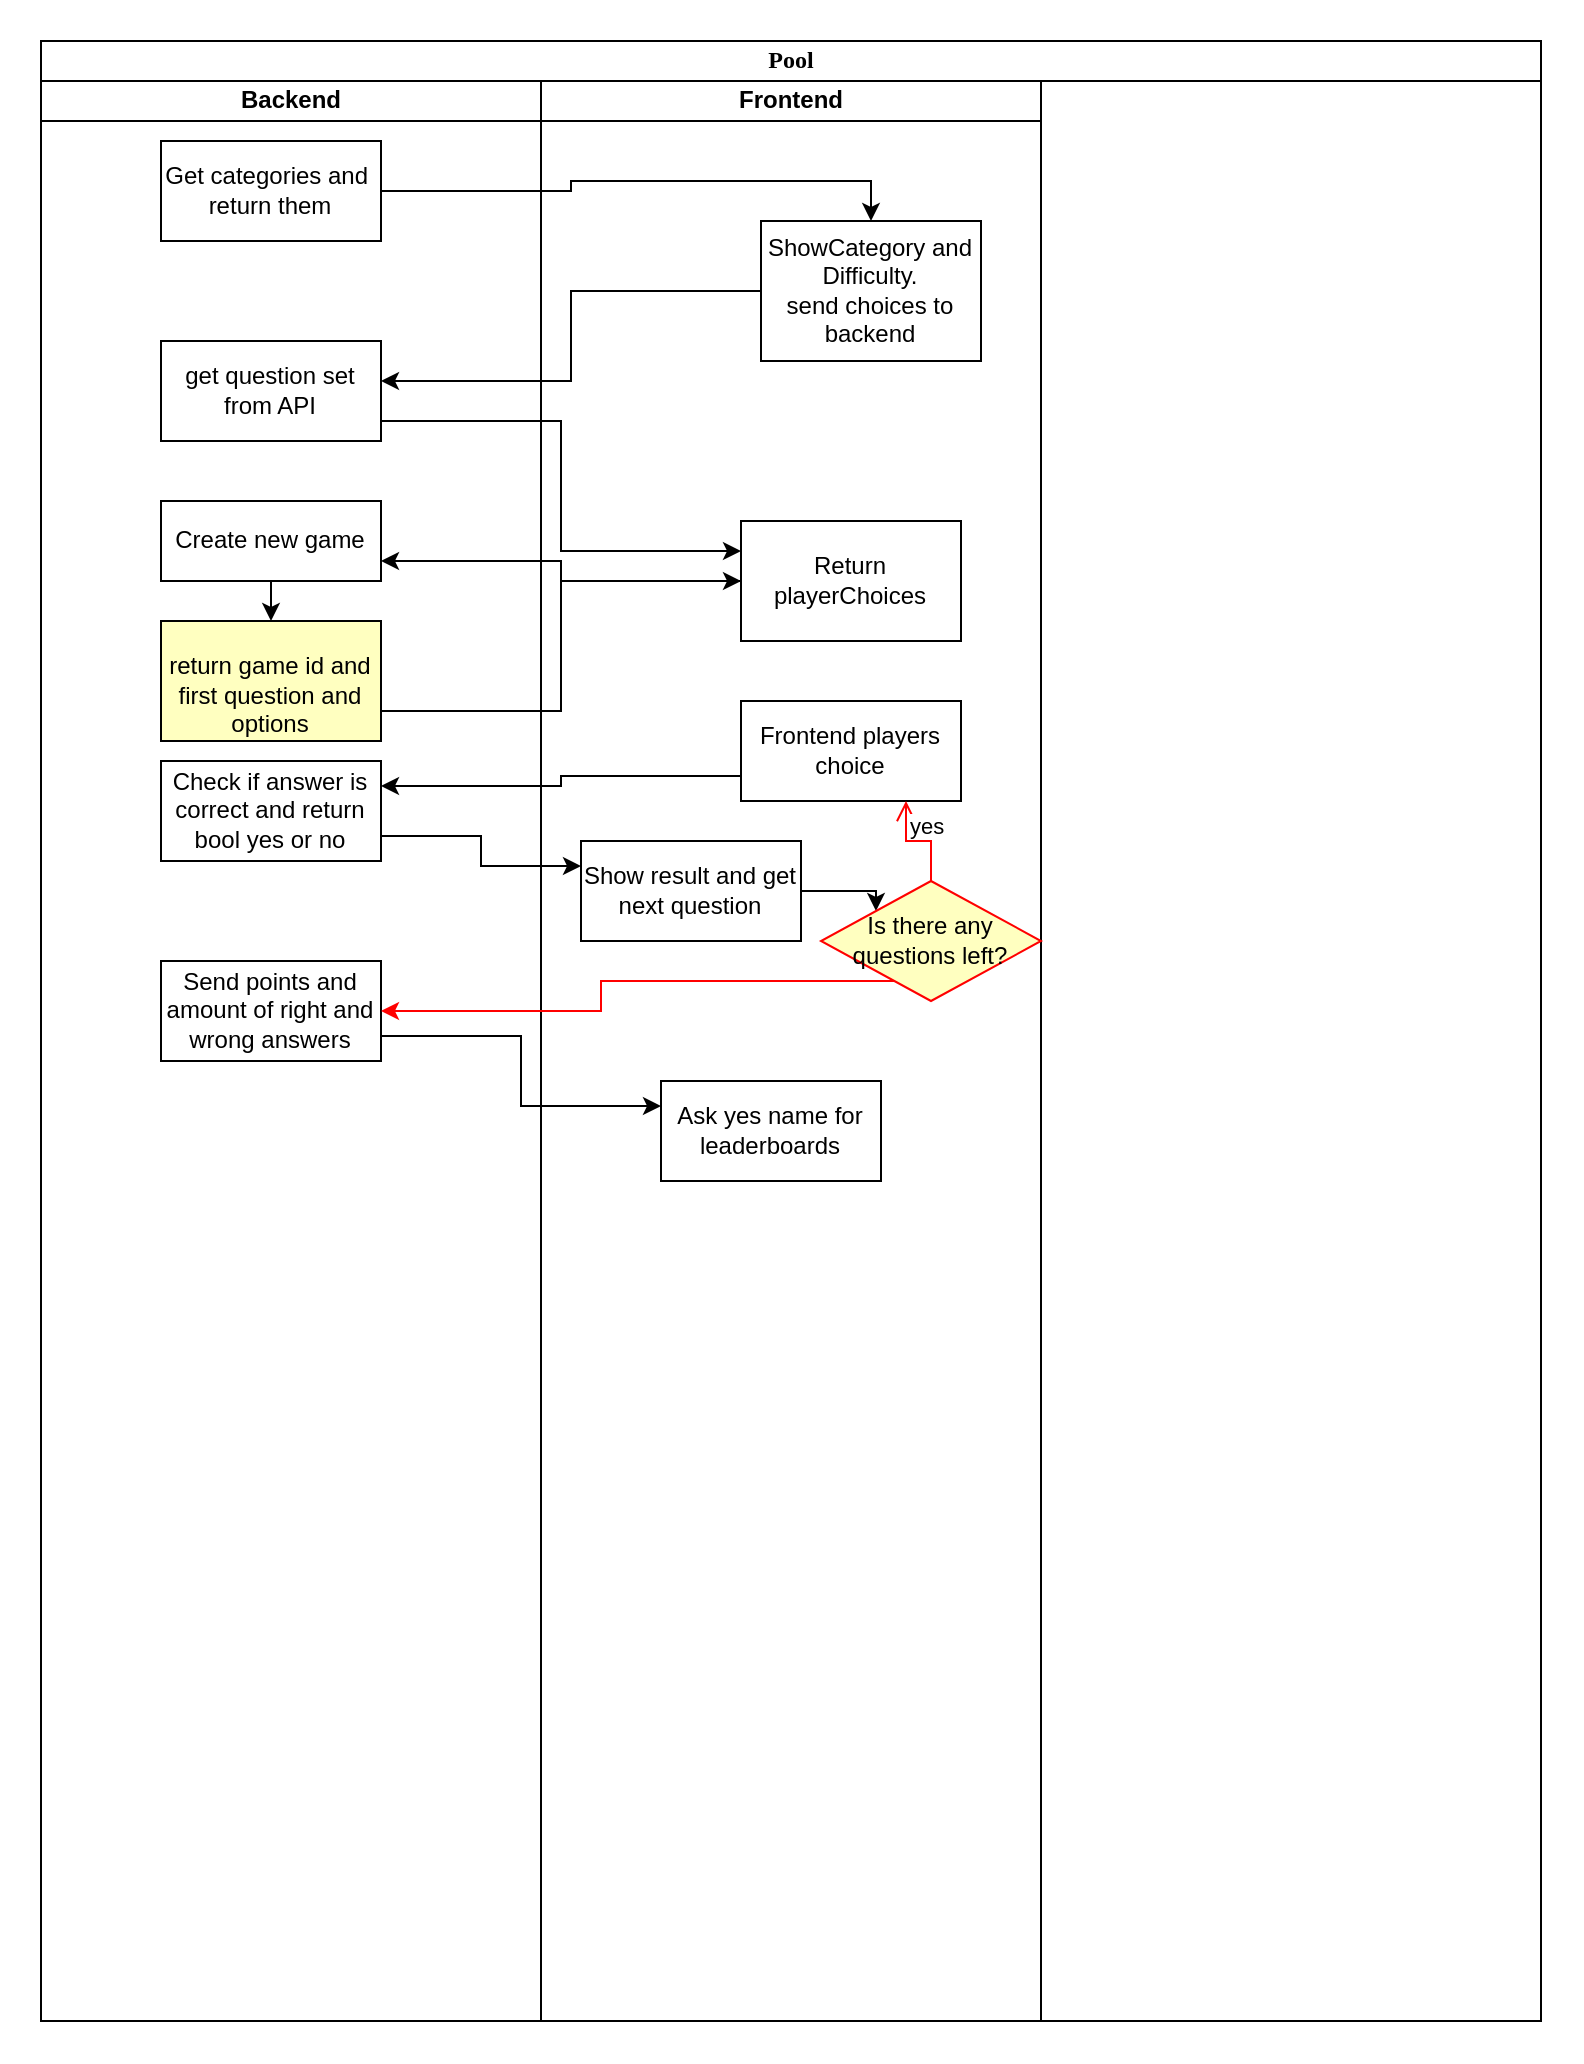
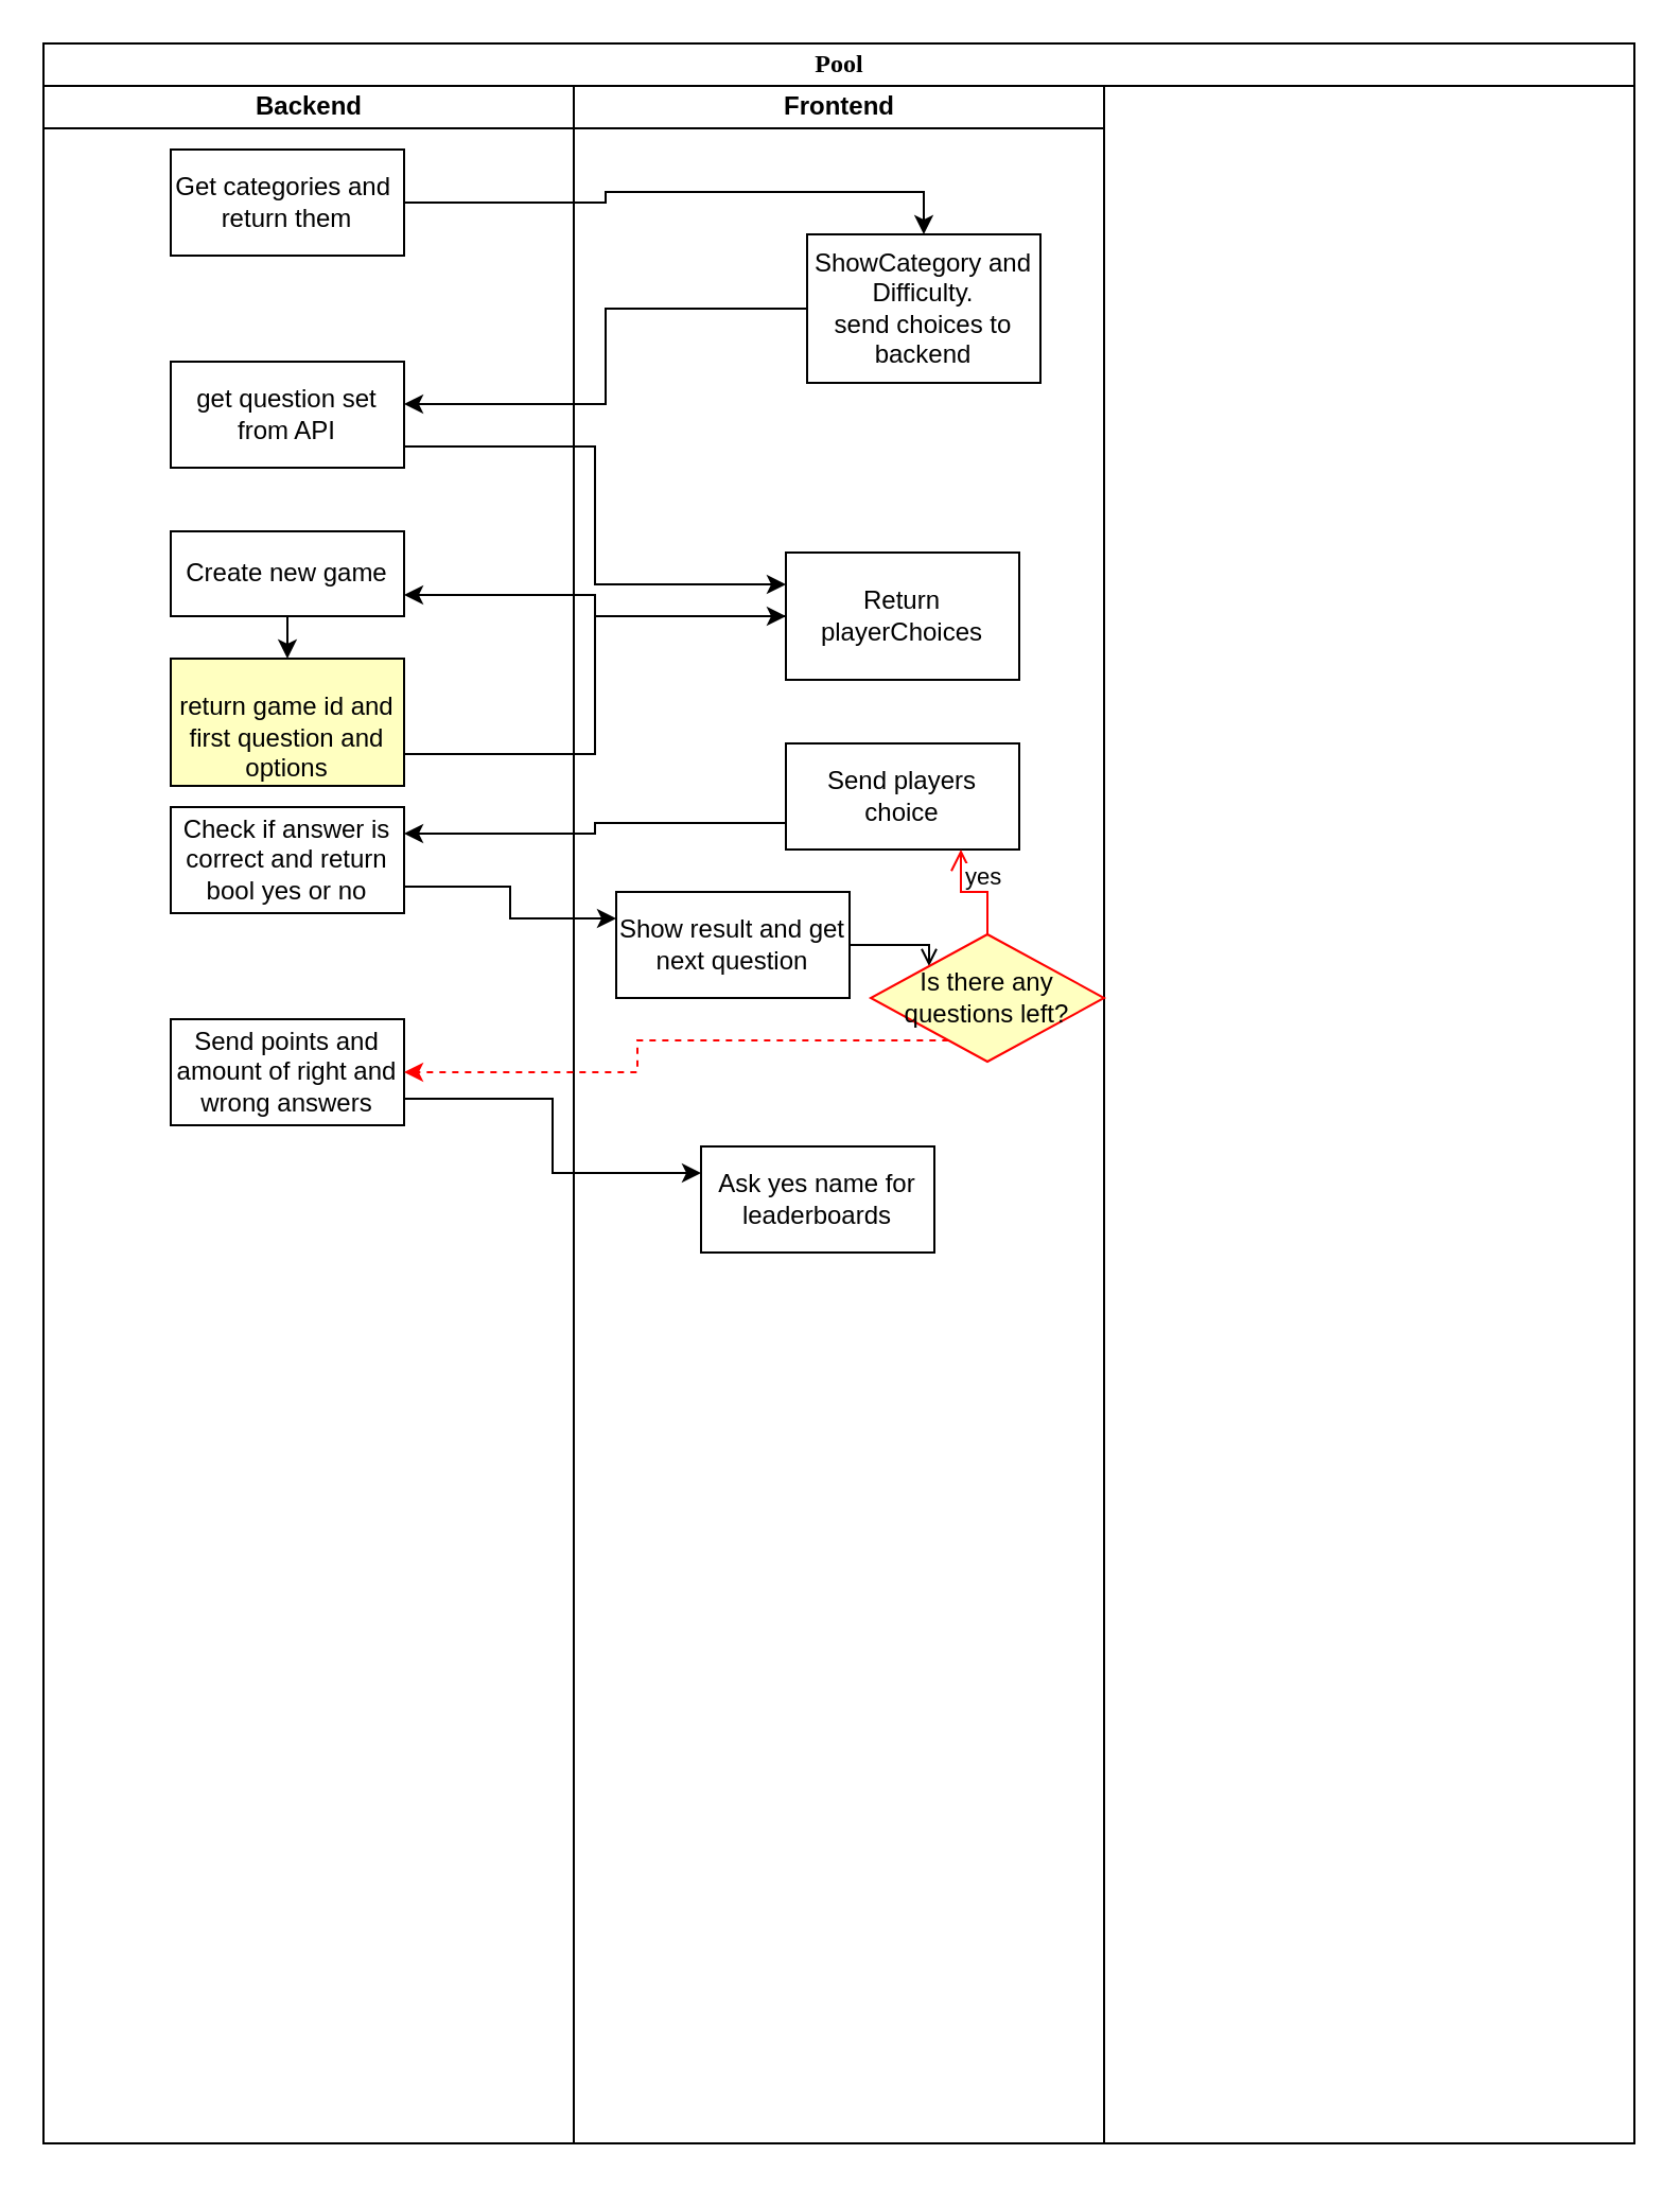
  <mxCell id="0" />
  <mxCell id="1" parent="0" />
  <mxCell id="2" value="Pool" style="swimlane;html=1;childLayout=stackLayout;startSize=20;rounded=0;shadow=0;comic=0;labelBackgroundColor=none;strokeWidth=1;fontFamily=Verdana;fontSize=12;align=center;" parent="1" vertex="1"><mxGeometry x="20" y="20" width="750" height="990" as="geometry" /></mxCell>
  <mxCell id="3" value="Backend" style="swimlane;html=1;startSize=20;" parent="2" vertex="1"><mxGeometry y="20" width="250" height="970" as="geometry" /></mxCell>
  <mxCell id="4" value="&lt;br&gt;return game id and first question and options" style="html=1;whiteSpace=wrap;fillColor=#ffffc0;" vertex="1" parent="3"><mxGeometry x="60" y="270" width="110" height="60" as="geometry" /></mxCell>
  <mxCell id="5" value="Check if answer is correct and return bool yes or no" style="html=1;whiteSpace=wrap;" vertex="1" parent="3"><mxGeometry x="60" y="340" width="110" height="50" as="geometry" /></mxCell>
  <mxCell id="6" style="edgeStyle=orthogonalEdgeStyle;rounded=0;orthogonalLoop=1;jettySize=auto;html=1;exitX=0.5;exitY=1;exitDx=0;exitDy=0;entryX=0.5;entryY=0;entryDx=0;entryDy=0;" edge="1" parent="3" source="7" target="4"><mxGeometry relative="1" as="geometry" /></mxCell>
  <mxCell id="7" value="Create new game" style="html=1;whiteSpace=wrap;" vertex="1" parent="3"><mxGeometry x="60" y="210" width="110" height="40" as="geometry" /></mxCell>
  <mxCell id="8" value="Get categories and&amp;nbsp; return them" style="html=1;whiteSpace=wrap;" vertex="1" parent="3"><mxGeometry x="60" y="30" width="110" height="50" as="geometry" /></mxCell>
  <mxCell id="9" value="get question set from API" style="html=1;whiteSpace=wrap;" vertex="1" parent="3"><mxGeometry x="60" y="130" width="110" height="50" as="geometry" /></mxCell>
  <mxCell id="10" value="Send points and amount of right and wrong answers" style="html=1;whiteSpace=wrap;" vertex="1" parent="3"><mxGeometry x="60" y="440" width="110" height="50" as="geometry" /></mxCell>
  <mxCell id="11" style="edgeStyle=orthogonalEdgeStyle;rounded=0;orthogonalLoop=1;jettySize=auto;html=1;" edge="1" parent="2" source="19"><mxGeometry relative="1" as="geometry"><mxPoint x="170" y="170" as="targetPoint" /><Array as="points"><mxPoint x="265" y="125" /><mxPoint x="265" y="170" /></Array></mxGeometry></mxCell>
  <mxCell id="12" style="edgeStyle=orthogonalEdgeStyle;rounded=0;orthogonalLoop=1;jettySize=auto;html=1;exitX=1;exitY=0.75;exitDx=0;exitDy=0;entryX=0;entryY=0.25;entryDx=0;entryDy=0;" edge="1" parent="2" target="20"><mxGeometry relative="1" as="geometry"><mxPoint x="170" y="197.5" as="sourcePoint" /><mxPoint x="250" y="280" as="targetPoint" /><Array as="points"><mxPoint x="170" y="190" /><mxPoint x="260" y="190" /><mxPoint x="260" y="255" /></Array></mxGeometry></mxCell>
  <mxCell id="13" style="edgeStyle=orthogonalEdgeStyle;rounded=0;orthogonalLoop=1;jettySize=auto;html=1;exitX=1;exitY=0.75;exitDx=0;exitDy=0;" edge="1" parent="2" source="4" target="20"><mxGeometry relative="1" as="geometry" /></mxCell>
  <mxCell id="14" style="edgeStyle=orthogonalEdgeStyle;rounded=0;orthogonalLoop=1;jettySize=auto;html=1;exitX=0;exitY=0.75;exitDx=0;exitDy=0;entryX=1;entryY=0.25;entryDx=0;entryDy=0;" edge="1" parent="2" source="21" target="5"><mxGeometry relative="1" as="geometry" /></mxCell>
  <mxCell id="15" style="edgeStyle=orthogonalEdgeStyle;rounded=0;orthogonalLoop=1;jettySize=auto;html=1;exitX=1;exitY=0.75;exitDx=0;exitDy=0;entryX=0;entryY=0.25;entryDx=0;entryDy=0;" edge="1" parent="2" source="5" target="23"><mxGeometry relative="1" as="geometry" /></mxCell>
  <mxCell id="16" style="edgeStyle=orthogonalEdgeStyle;rounded=0;orthogonalLoop=1;jettySize=auto;html=1;entryX=1;entryY=0.75;entryDx=0;entryDy=0;" edge="1" parent="2" source="20" target="7"><mxGeometry relative="1" as="geometry" /></mxCell>
  <mxCell id="17" style="edgeStyle=orthogonalEdgeStyle;rounded=0;orthogonalLoop=1;jettySize=auto;html=1;entryX=0.5;entryY=0;entryDx=0;entryDy=0;" edge="1" parent="2" source="8" target="19"><mxGeometry relative="1" as="geometry" /></mxCell>
  <mxCell id="18" value="Frontend" style="swimlane;html=1;startSize=20;" parent="2" vertex="1"><mxGeometry x="250" y="20" width="250" height="970" as="geometry" /></mxCell>
  <mxCell id="19" value="ShowCategory and Difficulty.&lt;br&gt;send choices to backend" style="html=1;whiteSpace=wrap;" vertex="1" parent="18"><mxGeometry x="110" y="70" width="110" height="70" as="geometry" /></mxCell>
  <mxCell id="20" value="Return playerChoices" style="html=1;whiteSpace=wrap;" vertex="1" parent="18"><mxGeometry x="100" y="220" width="110" height="60" as="geometry" /></mxCell>
- <mxCell id="21" value="Frontend players choice" style="html=1;whiteSpace=wrap;" vertex="1" parent="18"><mxGeometry x="100" y="310" width="110" height="50" as="geometry" /></mxCell>
- <mxCell id="22" style="edgeStyle=orthogonalEdgeStyle;rounded=0;orthogonalLoop=1;jettySize=auto;html=1;exitX=1;exitY=0.5;exitDx=0;exitDy=0;entryX=0;entryY=0;entryDx=0;entryDy=0;" edge="1" parent="18" source="23" target="24"><mxGeometry relative="1" as="geometry" /></mxCell>
+ <mxCell id="21" value="Send players choice" style="html=1;whiteSpace=wrap;" vertex="1" parent="18"><mxGeometry x="100" y="310" width="110" height="50" as="geometry" /></mxCell>
+ <mxCell id="22" style="edgeStyle=orthogonalEdgeStyle;rounded=0;orthogonalLoop=1;jettySize=auto;html=1;exitX=1;exitY=0.5;exitDx=0;exitDy=0;entryX=0;entryY=0;entryDx=0;entryDy=0;endArrow=open;" edge="1" parent="18" source="23" target="24"><mxGeometry relative="1" as="geometry" /></mxCell>
  <mxCell id="23" value="Show result and get next question" style="html=1;whiteSpace=wrap;" vertex="1" parent="18"><mxGeometry x="20" y="380" width="110" height="50" as="geometry" /></mxCell>
  <mxCell id="24" value="Is there any questions left?" style="rhombus;whiteSpace=wrap;html=1;fontColor=#000000;fillColor=#ffffc0;strokeColor=#ff0000;" vertex="1" parent="18"><mxGeometry x="140" y="400" width="110" height="60" as="geometry" /></mxCell>
  <mxCell id="25" value="yes" style="edgeStyle=orthogonalEdgeStyle;html=1;align=left;verticalAlign=top;endArrow=open;endSize=8;strokeColor=#ff0000;rounded=0;entryX=0.75;entryY=1;entryDx=0;entryDy=0;" edge="1" source="24" parent="18" target="21"><mxGeometry x="1" relative="1" as="geometry"><mxPoint x="180" y="480" as="targetPoint" /><mxPoint as="offset" /></mxGeometry></mxCell>
  <mxCell id="26" value="Ask yes name for leaderboards" style="html=1;whiteSpace=wrap;" vertex="1" parent="18"><mxGeometry x="60" y="500" width="110" height="50" as="geometry" /></mxCell>
- <mxCell id="27" style="edgeStyle=orthogonalEdgeStyle;rounded=0;orthogonalLoop=1;jettySize=auto;html=1;strokeColor=#FF0000;" edge="1" parent="2" source="24" target="10"><mxGeometry relative="1" as="geometry"><Array as="points"><mxPoint x="280" y="470" /><mxPoint x="280" y="485" /></Array></mxGeometry></mxCell>
+ <mxCell id="27" style="edgeStyle=orthogonalEdgeStyle;rounded=0;orthogonalLoop=1;jettySize=auto;html=1;strokeColor=#FF0000;dashed=1;" edge="1" parent="2" source="24" target="10"><mxGeometry relative="1" as="geometry"><Array as="points"><mxPoint x="280" y="470" /><mxPoint x="280" y="485" /></Array></mxGeometry></mxCell>
  <mxCell id="28" style="edgeStyle=orthogonalEdgeStyle;rounded=0;orthogonalLoop=1;jettySize=auto;html=1;exitX=1;exitY=0.75;exitDx=0;exitDy=0;entryX=0;entryY=0.25;entryDx=0;entryDy=0;" edge="1" parent="2" source="10" target="26"><mxGeometry relative="1" as="geometry" /></mxCell>
